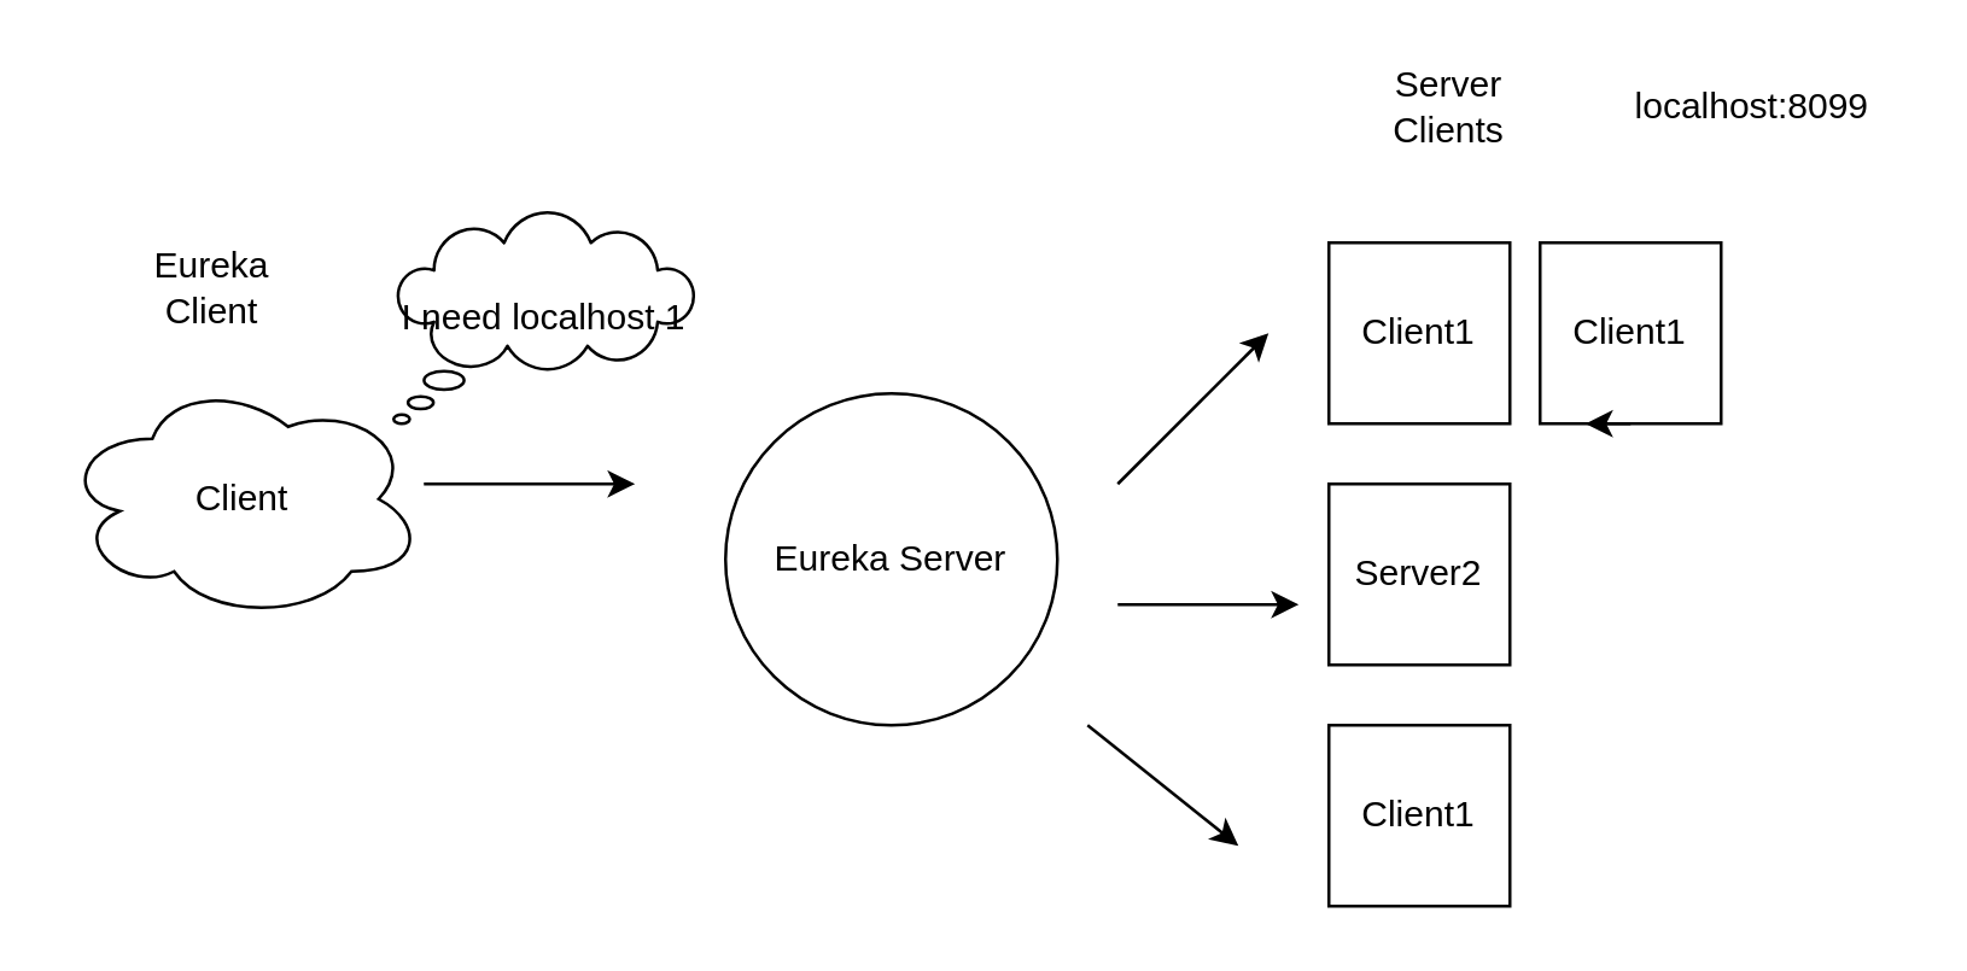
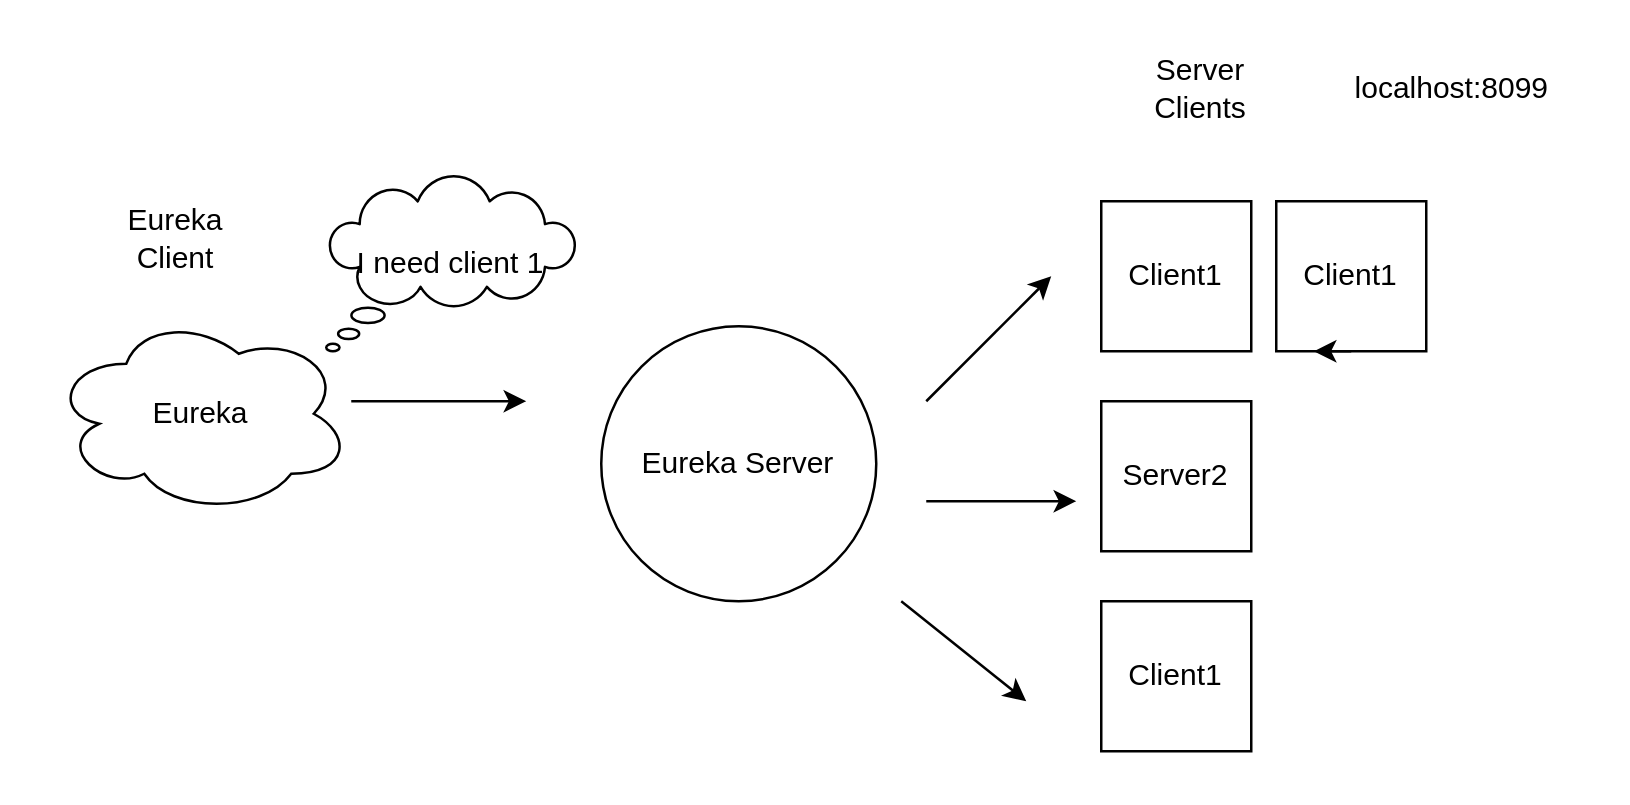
  <mxCell id="0" />
  <mxCell id="1" parent="0" />
  <mxCell id="2" value="Eureka Server" style="ellipse;whiteSpace=wrap;html=1;aspect=fixed;" vertex="1" parent="1"><mxGeometry x="240" y="130" width="110" height="110" as="geometry" /></mxCell>
  <mxCell id="3" value="Client1" style="whiteSpace=wrap;html=1;aspect=fixed;" vertex="1" parent="1"><mxGeometry x="440" y="80" width="60" height="60" as="geometry" /></mxCell>
  <mxCell id="4" value="Server2" style="whiteSpace=wrap;html=1;aspect=fixed;" vertex="1" parent="1"><mxGeometry x="440" y="160" width="60" height="60" as="geometry" /></mxCell>
  <mxCell id="5" value="Client1" style="whiteSpace=wrap;html=1;aspect=fixed;" vertex="1" parent="1"><mxGeometry x="440" y="240" width="60" height="60" as="geometry" /></mxCell>
- <mxCell id="6" value="Client" style="ellipse;shape=cloud;whiteSpace=wrap;html=1;" vertex="1" parent="1"><mxGeometry x="20" y="125" width="120" height="80" as="geometry" /></mxCell>
+ <mxCell id="6" value="Eureka" style="ellipse;shape=cloud;whiteSpace=wrap;html=1;" vertex="1" parent="1"><mxGeometry x="20" y="125" width="120" height="80" as="geometry" /></mxCell>
  <mxCell id="7" value="" style="endArrow=classic;html=1;rounded=0;" edge="1" parent="1"><mxGeometry width="50" height="50" relative="1" as="geometry"><mxPoint x="140" y="160" as="sourcePoint" /><mxPoint x="210" y="160" as="targetPoint" /></mxGeometry></mxCell>
  <mxCell id="8" value="" style="endArrow=classic;html=1;rounded=0;" edge="1" parent="1"><mxGeometry width="50" height="50" relative="1" as="geometry"><mxPoint x="360" y="240" as="sourcePoint" /><mxPoint x="410" y="280" as="targetPoint" /></mxGeometry></mxCell>
  <mxCell id="9" value="" style="endArrow=classic;html=1;rounded=0;" edge="1" parent="1"><mxGeometry width="50" height="50" relative="1" as="geometry"><mxPoint x="370" y="160" as="sourcePoint" /><mxPoint x="420" y="110" as="targetPoint" /></mxGeometry></mxCell>
  <mxCell id="10" value="" style="endArrow=classic;html=1;rounded=0;" edge="1" parent="1"><mxGeometry width="50" height="50" relative="1" as="geometry"><mxPoint x="370" y="200" as="sourcePoint" /><mxPoint x="430" y="200" as="targetPoint" /></mxGeometry></mxCell>
  <mxCell id="11" value="Eureka Client" style="text;html=1;strokeColor=none;fillColor=none;align=center;verticalAlign=middle;whiteSpace=wrap;rounded=0;" vertex="1" parent="1"><mxGeometry x="40" y="80" width="60" height="30" as="geometry" /></mxCell>
  <mxCell id="12" value="Server Clients" style="text;html=1;strokeColor=none;fillColor=none;align=center;verticalAlign=middle;whiteSpace=wrap;rounded=0;" vertex="1" parent="1"><mxGeometry x="450" y="20" width="60" height="30" as="geometry" /></mxCell>
- <mxCell id="13" value="I need localhost 1&lt;br&gt;" style="whiteSpace=wrap;html=1;shape=mxgraph.basic.cloud_callout" vertex="1" parent="1"><mxGeometry x="130" y="70" width="100" height="70" as="geometry" /></mxCell>
+ <mxCell id="13" value="I need client 1&lt;br&gt;" style="whiteSpace=wrap;html=1;shape=mxgraph.basic.cloud_callout" vertex="1" parent="1"><mxGeometry x="130" y="70" width="100" height="70" as="geometry" /></mxCell>
  <mxCell id="14" value="localhost:8099" style="text;html=1;align=center;verticalAlign=middle;resizable=0;points=[];autosize=1;strokeColor=none;fillColor=none;" vertex="1" parent="1"><mxGeometry x="530" y="20" width="100" height="30" as="geometry" /></mxCell>
  <mxCell id="15" value="Client1" style="whiteSpace=wrap;html=1;aspect=fixed;" vertex="1" parent="1"><mxGeometry x="510" y="80" width="60" height="60" as="geometry" /></mxCell>
  <mxCell id="16" style="edgeStyle=orthogonalEdgeStyle;rounded=0;orthogonalLoop=1;jettySize=auto;html=1;exitX=0.5;exitY=1;exitDx=0;exitDy=0;entryX=0.25;entryY=1;entryDx=0;entryDy=0;" edge="1" parent="1" source="15" target="15"><mxGeometry relative="1" as="geometry" /></mxCell>
